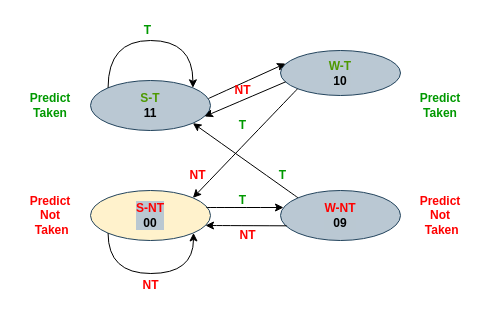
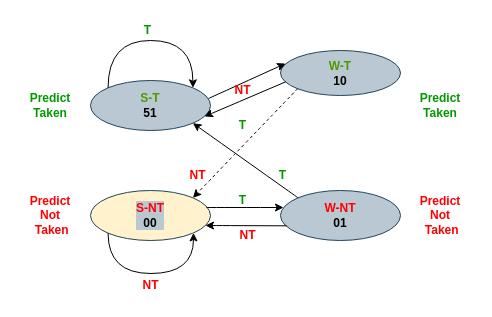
  <mxCell id="0" />
  <mxCell id="1" parent="0" />
- <mxCell id="2" value="&lt;font color=&quot;#4d9900&quot;&gt;S-T&lt;/font&gt;&lt;br&gt;11" style="ellipse;whiteSpace=wrap;html=1;fontStyle=1;labelBackgroundColor=#bac8d2;fillColor=#bac8d3;strokeColor=#23445d;" vertex="1" parent="1"><mxGeometry x="90" y="80" width="120" height="50" as="geometry" /></mxCell>
+ <mxCell id="2" value="&lt;font color=&quot;#4d9900&quot;&gt;S-T&lt;/font&gt;&lt;br&gt;51" style="ellipse;whiteSpace=wrap;html=1;fontStyle=1;labelBackgroundColor=#bac8d2;fillColor=#bac8d3;strokeColor=#23445d;" vertex="1" parent="1"><mxGeometry x="90" y="80" width="120" height="50" as="geometry" /></mxCell>
  <mxCell id="3" value="&lt;font color=&quot;#4d9900&quot;&gt;W-T&lt;br&gt;&lt;/font&gt;10" style="ellipse;whiteSpace=wrap;html=1;fontStyle=1;labelBackgroundColor=#bac8d2;fillColor=#bac8d3;strokeColor=#23445d;" vertex="1" parent="1"><mxGeometry x="280" y="50" width="120" height="45" as="geometry" /></mxCell>
- <mxCell id="4" value="&lt;font color=&quot;#ff0000&quot;&gt;W-NT&lt;br&gt;&lt;/font&gt;09" style="ellipse;whiteSpace=wrap;html=1;fontStyle=1;labelBackgroundColor=#bac8d2;fillColor=#bac8d3;strokeColor=#23445d;" vertex="1" parent="1"><mxGeometry x="280" y="190" width="120" height="50" as="geometry" /></mxCell>
+ <mxCell id="4" value="&lt;font color=&quot;#ff0000&quot;&gt;W-NT&lt;br&gt;&lt;/font&gt;01" style="ellipse;whiteSpace=wrap;html=1;fontStyle=1;labelBackgroundColor=#bac8d2;fillColor=#bac8d3;strokeColor=#23445d;" vertex="1" parent="1"><mxGeometry x="280" y="190" width="120" height="50" as="geometry" /></mxCell>
  <mxCell id="5" value="&lt;font color=&quot;#ff0000&quot;&gt;S-NT&lt;br&gt;&lt;/font&gt;00" style="ellipse;whiteSpace=wrap;html=1;fontStyle=1;labelBackgroundColor=#bac8d2;fillColor=#fff2cc;strokeColor=#23445d;" vertex="1" parent="1"><mxGeometry x="90" y="190" width="120" height="50" as="geometry" /></mxCell>
  <mxCell id="6" value="" style="edgeStyle=orthogonalEdgeStyle;curved=1;rounded=0;orthogonalLoop=1;jettySize=auto;html=1;exitX=0;exitY=0;exitDx=0;exitDy=0;entryX=1;entryY=0;entryDx=0;entryDy=0;fontStyle=1" edge="1" parent="1" source="2" target="2"><mxGeometry y="10" relative="1" as="geometry"><Array as="points"><mxPoint x="107" y="40" /><mxPoint x="193" y="40" /></Array><mxPoint as="offset" /></mxGeometry></mxCell>
  <mxCell id="7" style="edgeStyle=orthogonalEdgeStyle;curved=1;rounded=0;orthogonalLoop=1;jettySize=auto;html=1;exitX=0;exitY=1;exitDx=0;exitDy=0;fontStyle=1" edge="1" parent="1" source="5" target="5"><mxGeometry relative="1" as="geometry"><mxPoint x="107" y="230" as="sourcePoint" /><mxPoint x="192.792" y="229.996" as="targetPoint" /><Array as="points"><mxPoint x="107" y="273" /><mxPoint x="193" y="273" /></Array></mxGeometry></mxCell>
  <mxCell id="8" value="" style="endArrow=classic;html=1;rounded=0;curved=1;entryX=0.042;entryY=0.289;entryDx=0;entryDy=0;entryPerimeter=0;fontStyle=1" edge="1" parent="1" target="3"><mxGeometry width="50" height="50" relative="1" as="geometry"><mxPoint x="208" y="98" as="sourcePoint" /><mxPoint x="258" y="98" as="targetPoint" /></mxGeometry></mxCell>
  <mxCell id="9" value="" style="endArrow=none;html=1;rounded=0;curved=1;entryX=0.043;entryY=0.696;entryDx=0;entryDy=0;entryPerimeter=0;startArrow=classic;startFill=1;endFill=0;fontStyle=1" edge="1" parent="1" target="3"><mxGeometry width="50" height="50" relative="1" as="geometry"><mxPoint x="204" y="116" as="sourcePoint" /><mxPoint x="283.56" y="116.23" as="targetPoint" /></mxGeometry></mxCell>
  <mxCell id="10" value="" style="endArrow=classic;html=1;rounded=0;curved=1;entryX=0.042;entryY=0.289;entryDx=0;entryDy=0;entryPerimeter=0;fontStyle=1" edge="1" parent="1"><mxGeometry width="50" height="50" relative="1" as="geometry"><mxPoint x="205.96" y="207" as="sourcePoint" /><mxPoint x="283" y="207.005" as="targetPoint" /></mxGeometry></mxCell>
  <mxCell id="11" value="" style="endArrow=none;html=1;rounded=0;curved=1;entryX=0.043;entryY=0.696;entryDx=0;entryDy=0;entryPerimeter=0;startArrow=classic;startFill=1;endFill=0;fontStyle=1" edge="1" parent="1"><mxGeometry width="50" height="50" relative="1" as="geometry"><mxPoint x="205" y="225" as="sourcePoint" /><mxPoint x="286.16" y="225.32" as="targetPoint" /></mxGeometry></mxCell>
- <mxCell id="12" value="" style="endArrow=classic;html=1;rounded=0;curved=1;exitX=0;exitY=1;exitDx=0;exitDy=0;entryX=1;entryY=0;entryDx=0;entryDy=0;fontStyle=1" edge="1" parent="1" source="3" target="5"><mxGeometry width="50" height="50" relative="1" as="geometry"><mxPoint x="265" y="205" as="sourcePoint" /><mxPoint x="315" y="155" as="targetPoint" /></mxGeometry></mxCell>
+ <mxCell id="12" value="" style="endArrow=classic;html=1;rounded=0;curved=1;exitX=0;exitY=1;exitDx=0;exitDy=0;entryX=1;entryY=0;entryDx=0;entryDy=0;fontStyle=1;dashed=1;" edge="1" parent="1" source="3" target="5"><mxGeometry width="50" height="50" relative="1" as="geometry"><mxPoint x="265" y="205" as="sourcePoint" /><mxPoint x="315" y="155" as="targetPoint" /></mxGeometry></mxCell>
  <mxCell id="13" value="" style="endArrow=classic;html=1;rounded=0;curved=1;exitX=0;exitY=0;exitDx=0;exitDy=0;entryX=1;entryY=1;entryDx=0;entryDy=0;fontStyle=1" edge="1" parent="1" source="4" target="2"><mxGeometry width="50" height="50" relative="1" as="geometry"><mxPoint x="265" y="205" as="sourcePoint" /><mxPoint x="315" y="155" as="targetPoint" /></mxGeometry></mxCell>
  <mxCell id="14" value="NT" style="text;html=1;strokeColor=none;fillColor=none;align=center;verticalAlign=middle;whiteSpace=wrap;rounded=0;fontStyle=1;fontColor=#FF0000;" vertex="1" parent="1"><mxGeometry x="235" y="80" width="15" height="20" as="geometry" /></mxCell>
  <mxCell id="15" value="T" style="text;html=1;align=center;verticalAlign=middle;whiteSpace=wrap;rounded=0;fontStyle=1;fontColor=#009900;" vertex="1" parent="1"><mxGeometry x="235" y="115" width="15" height="20" as="geometry" /></mxCell>
  <mxCell id="16" value="T" style="text;html=1;align=center;verticalAlign=middle;whiteSpace=wrap;rounded=0;fontStyle=1;fontColor=#009900;" vertex="1" parent="1"><mxGeometry x="275" y="165" width="15" height="20" as="geometry" /></mxCell>
  <mxCell id="17" value="NT" style="text;html=1;strokeColor=none;fillColor=none;align=center;verticalAlign=middle;whiteSpace=wrap;rounded=0;fontStyle=1;fontColor=#FF0000;" vertex="1" parent="1"><mxGeometry x="190" y="165" width="15" height="20" as="geometry" /></mxCell>
  <mxCell id="18" value="T" style="text;html=1;align=center;verticalAlign=middle;whiteSpace=wrap;rounded=0;fontStyle=1;fontColor=#009900;" vertex="1" parent="1"><mxGeometry x="235" y="190" width="15" height="20" as="geometry" /></mxCell>
  <mxCell id="19" value="NT" style="text;html=1;strokeColor=none;fillColor=none;align=center;verticalAlign=middle;whiteSpace=wrap;rounded=0;fontStyle=1;fontColor=#FF0000;" vertex="1" parent="1"><mxGeometry x="240" y="225" width="15" height="20" as="geometry" /></mxCell>
  <mxCell id="20" value="NT" style="text;html=1;strokeColor=none;fillColor=none;align=center;verticalAlign=middle;whiteSpace=wrap;rounded=0;fontStyle=1;fontColor=#FF0000;" vertex="1" parent="1"><mxGeometry x="142.5" y="275" width="15" height="20" as="geometry" /></mxCell>
  <mxCell id="21" value="T" style="text;html=1;align=center;verticalAlign=middle;whiteSpace=wrap;rounded=0;fontStyle=1;fontColor=#009900;" vertex="1" parent="1"><mxGeometry x="140" y="20" width="15" height="20" as="geometry" /></mxCell>
  <mxCell id="22" value="Predict Taken" style="text;html=1;align=center;verticalAlign=middle;whiteSpace=wrap;rounded=0;fontStyle=1;fontColor=#009900;" vertex="1" parent="1"><mxGeometry x="20" y="90" width="60" height="30" as="geometry" /></mxCell>
  <mxCell id="23" value="Predict Taken" style="text;html=1;align=center;verticalAlign=middle;whiteSpace=wrap;rounded=0;fontStyle=1;fontColor=#009900;" vertex="1" parent="1"><mxGeometry x="410" y="90" width="60" height="30" as="geometry" /></mxCell>
  <mxCell id="24" value="Predict&lt;br&gt;Not&lt;br&gt;&amp;nbsp;Taken" style="text;html=1;strokeColor=none;fillColor=none;align=center;verticalAlign=middle;whiteSpace=wrap;rounded=0;fontStyle=1;fontColor=#FF0000;" vertex="1" parent="1"><mxGeometry x="410" y="200" width="60" height="30" as="geometry" /></mxCell>
  <mxCell id="25" value="Predict&lt;br&gt;Not&lt;br&gt;&amp;nbsp;Taken" style="text;html=1;strokeColor=none;fillColor=none;align=center;verticalAlign=middle;whiteSpace=wrap;rounded=0;fontStyle=1;fontColor=#FF0000;" vertex="1" parent="1"><mxGeometry x="35" y="200" width="30" height="30" as="geometry" /></mxCell>
